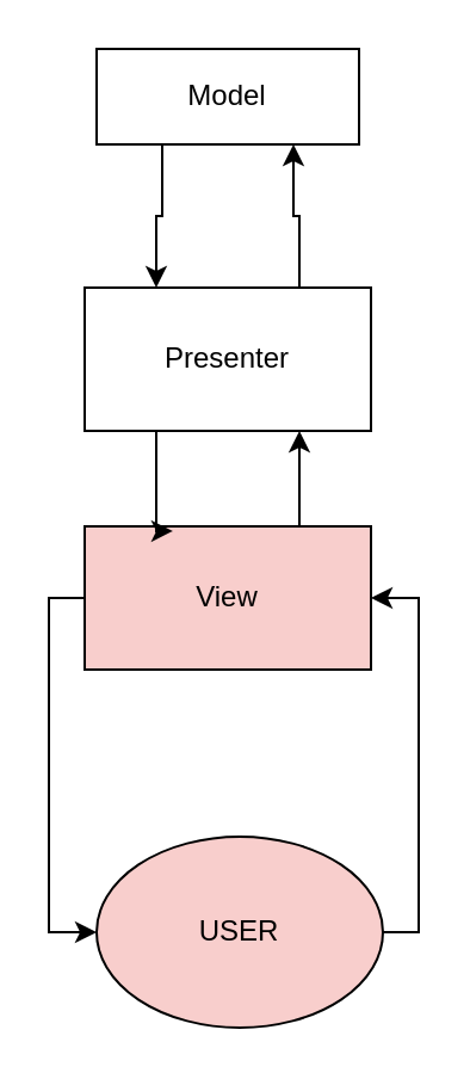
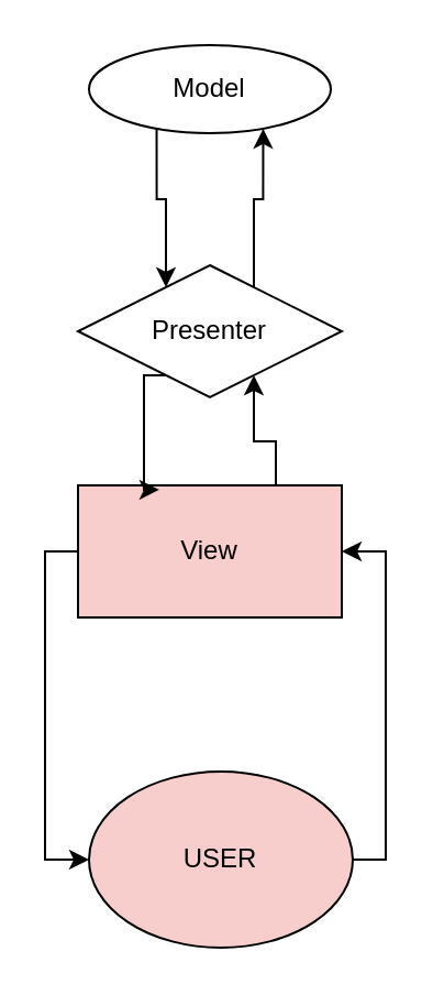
  <mxCell id="0" />
  <mxCell id="1" parent="0" />
  <mxCell id="2" style="edgeStyle=orthogonalEdgeStyle;rounded=0;orthogonalLoop=1;jettySize=auto;html=1;exitX=0.25;exitY=1;exitDx=0;exitDy=0;entryX=0.25;entryY=0;entryDx=0;entryDy=0;" edge="1" parent="1" source="3" target="8"><mxGeometry relative="1" as="geometry" /></mxCell>
- <mxCell id="3" value="Model" style="rounded=0;whiteSpace=wrap;html=1;" vertex="1" parent="1"><mxGeometry x="40" y="20" width="110" height="40" as="geometry" /></mxCell>
+ <mxCell id="3" value="Model" style="ellipse;whiteSpace=wrap;html=1;" vertex="1" parent="1"><mxGeometry x="40" y="20" width="110" height="40" as="geometry" /></mxCell>
  <mxCell id="4" style="edgeStyle=orthogonalEdgeStyle;rounded=0;orthogonalLoop=1;jettySize=auto;html=1;entryX=0;entryY=0.5;entryDx=0;entryDy=0;" edge="1" parent="1" source="6" target="10"><mxGeometry relative="1" as="geometry"><Array as="points"><mxPoint x="20" y="250" /><mxPoint x="20" y="390" /></Array></mxGeometry></mxCell>
  <mxCell id="5" style="edgeStyle=orthogonalEdgeStyle;rounded=0;orthogonalLoop=1;jettySize=auto;html=1;exitX=0.75;exitY=0;exitDx=0;exitDy=0;entryX=0.75;entryY=1;entryDx=0;entryDy=0;" edge="1" parent="1" source="6" target="8"><mxGeometry relative="1" as="geometry" /></mxCell>
  <mxCell id="6" value="View" style="rounded=0;whiteSpace=wrap;html=1;fillColor=#f8cecc;" vertex="1" parent="1"><mxGeometry x="35" y="220" width="120" height="60" as="geometry" /></mxCell>
  <mxCell id="7" style="edgeStyle=orthogonalEdgeStyle;rounded=0;orthogonalLoop=1;jettySize=auto;html=1;exitX=0.75;exitY=0;exitDx=0;exitDy=0;entryX=0.75;entryY=1;entryDx=0;entryDy=0;" edge="1" parent="1" source="8" target="3"><mxGeometry relative="1" as="geometry" /></mxCell>
- <mxCell id="8" value="Presenter" style="rounded=0;whiteSpace=wrap;html=1;" vertex="1" parent="1"><mxGeometry x="35" y="120" width="120" height="60" as="geometry" /></mxCell>
+ <mxCell id="8" value="Presenter" style="rhombus;whiteSpace=wrap;html=1;" vertex="1" parent="1"><mxGeometry x="35" y="120" width="120" height="60" as="geometry" /></mxCell>
  <mxCell id="9" style="edgeStyle=orthogonalEdgeStyle;rounded=0;orthogonalLoop=1;jettySize=auto;html=1;entryX=1;entryY=0.5;entryDx=0;entryDy=0;" edge="1" parent="1" source="10" target="6"><mxGeometry relative="1" as="geometry"><Array as="points"><mxPoint x="175" y="390" /><mxPoint x="175" y="250" /></Array></mxGeometry></mxCell>
  <mxCell id="10" value="USER" style="ellipse;whiteSpace=wrap;html=1;fillColor=#f8cecc;" vertex="1" parent="1"><mxGeometry x="40" y="350" width="120" height="80" as="geometry" /></mxCell>
  <mxCell id="11" style="edgeStyle=orthogonalEdgeStyle;rounded=0;orthogonalLoop=1;jettySize=auto;html=1;exitX=0.25;exitY=1;exitDx=0;exitDy=0;entryX=0.308;entryY=0.033;entryDx=0;entryDy=0;entryPerimeter=0;" edge="1" parent="1" source="8" target="6"><mxGeometry relative="1" as="geometry"><Array as="points"><mxPoint x="65" y="222" /></Array></mxGeometry></mxCell>
